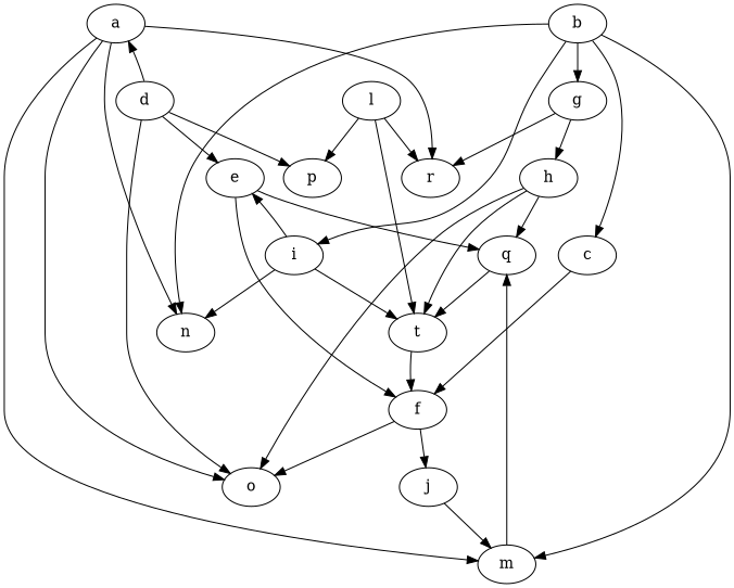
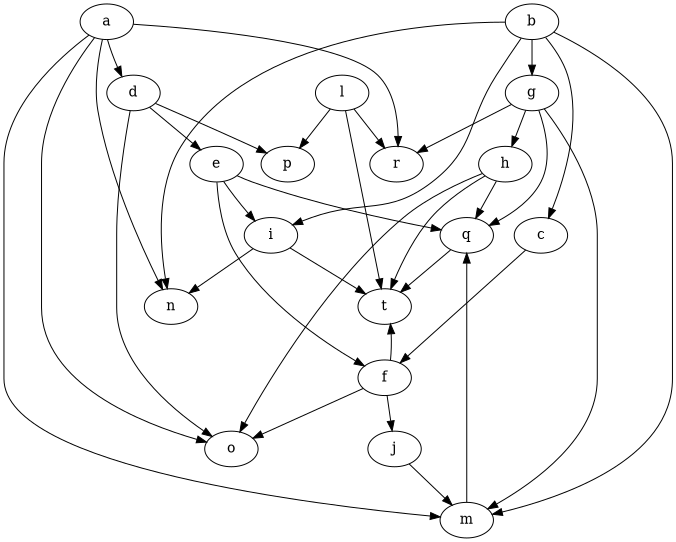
  digraph {
    a [Weight=403]
    d [Weight=833]
    m [Weight=869]
    n [Weight=537]
    o [Weight=585]
    r [Weight=903]
    e [Weight=927]
    p [Weight=844]
    l [Weight=341]
    t [Weight=175]
    q [Weight=91]
    b [Weight=182]
    c [Weight=74]
    g [Weight=640]
    i [Weight=735]
    f [Weight=701]
    h [Weight=800]
    j [Weight=118]
-   d -> a [Weight=781]
+   a -> d [Weight=781]
    a -> m [Weight=162]
    a -> n [Weight=723]
    a -> o [Weight=664]
    a -> r [Weight=401]
    d -> o [Weight=153]
    d -> e [Weight=448]
    d -> p [Weight=355]
    m -> q [Weight=194]
    e -> q [Weight=149]
-   i -> e [Weight=7]
+   e -> i [Weight=7]
    e -> f [Weight=696]
    l -> r [Weight=27]
    l -> p [Weight=208]
    l -> t [Weight=921]
    q -> t [Weight=663]
    b -> m [Weight=825]
    b -> n [Weight=178]
    b -> c [Weight=772]
    b -> g [Weight=41]
    b -> i [Weight=247]
    c -> f [Weight=68]
+   g -> m [Weight=799]
    g -> r [Weight=562]
+   g -> q [Weight=911]
    g -> h [Weight=651]
    i -> n [Weight=245]
    i -> t [Weight=843]
    f -> o [Weight=349]
-   t -> f [Weight=544]
+   f -> t [Weight=544]
    f -> j [Weight=352]
    h -> o [Weight=388]
    h -> t [Weight=210]
    h -> q [Weight=702]
    j -> m [Weight=201]
  }
